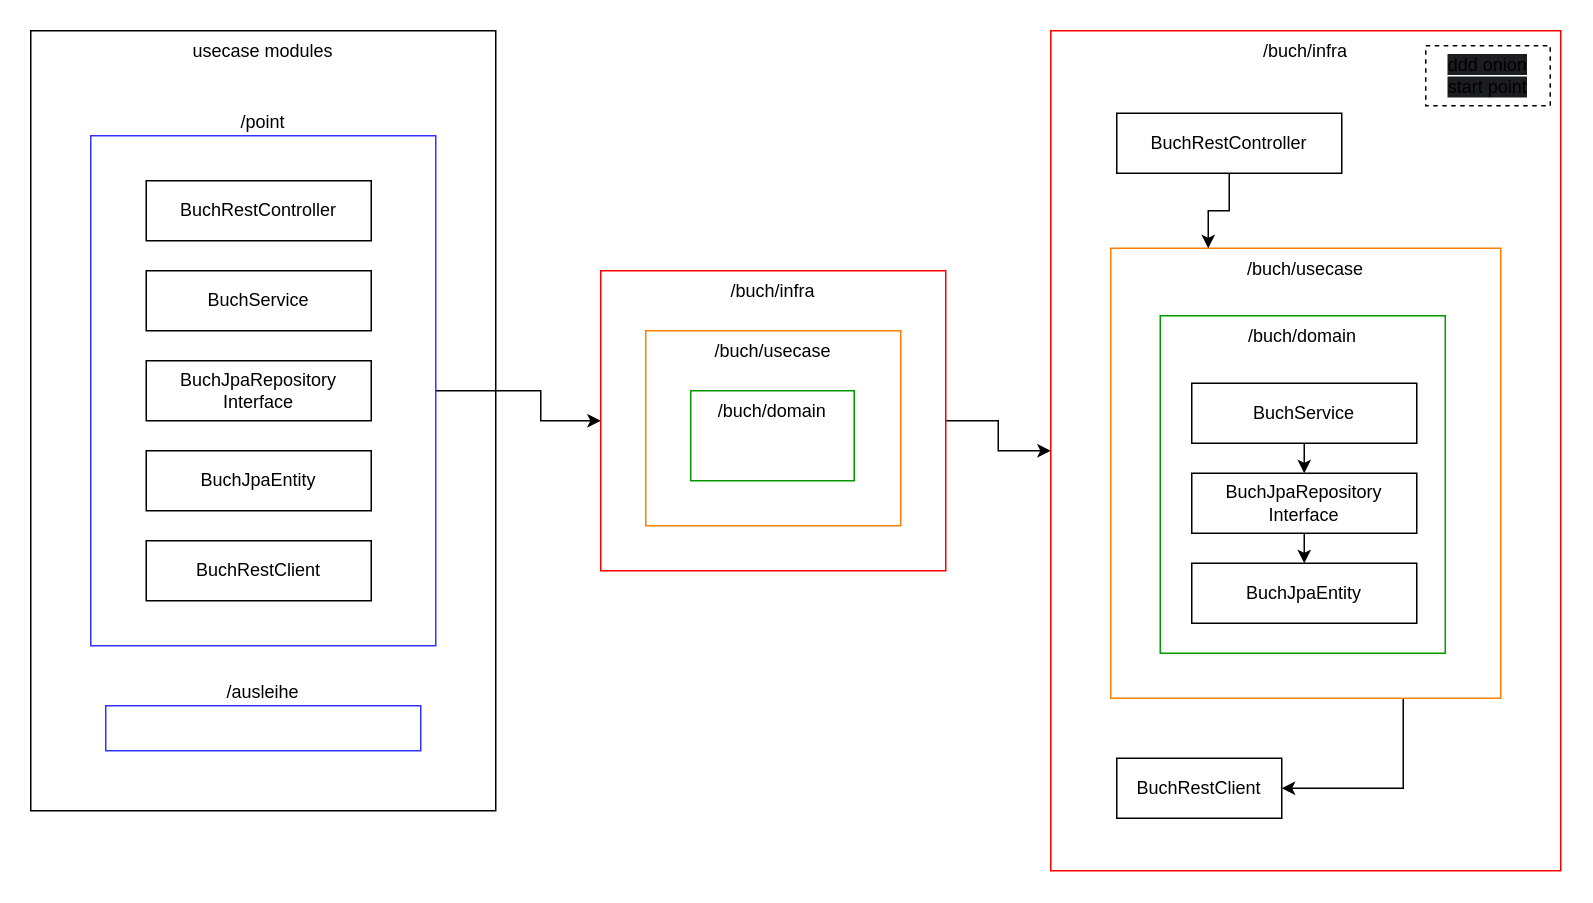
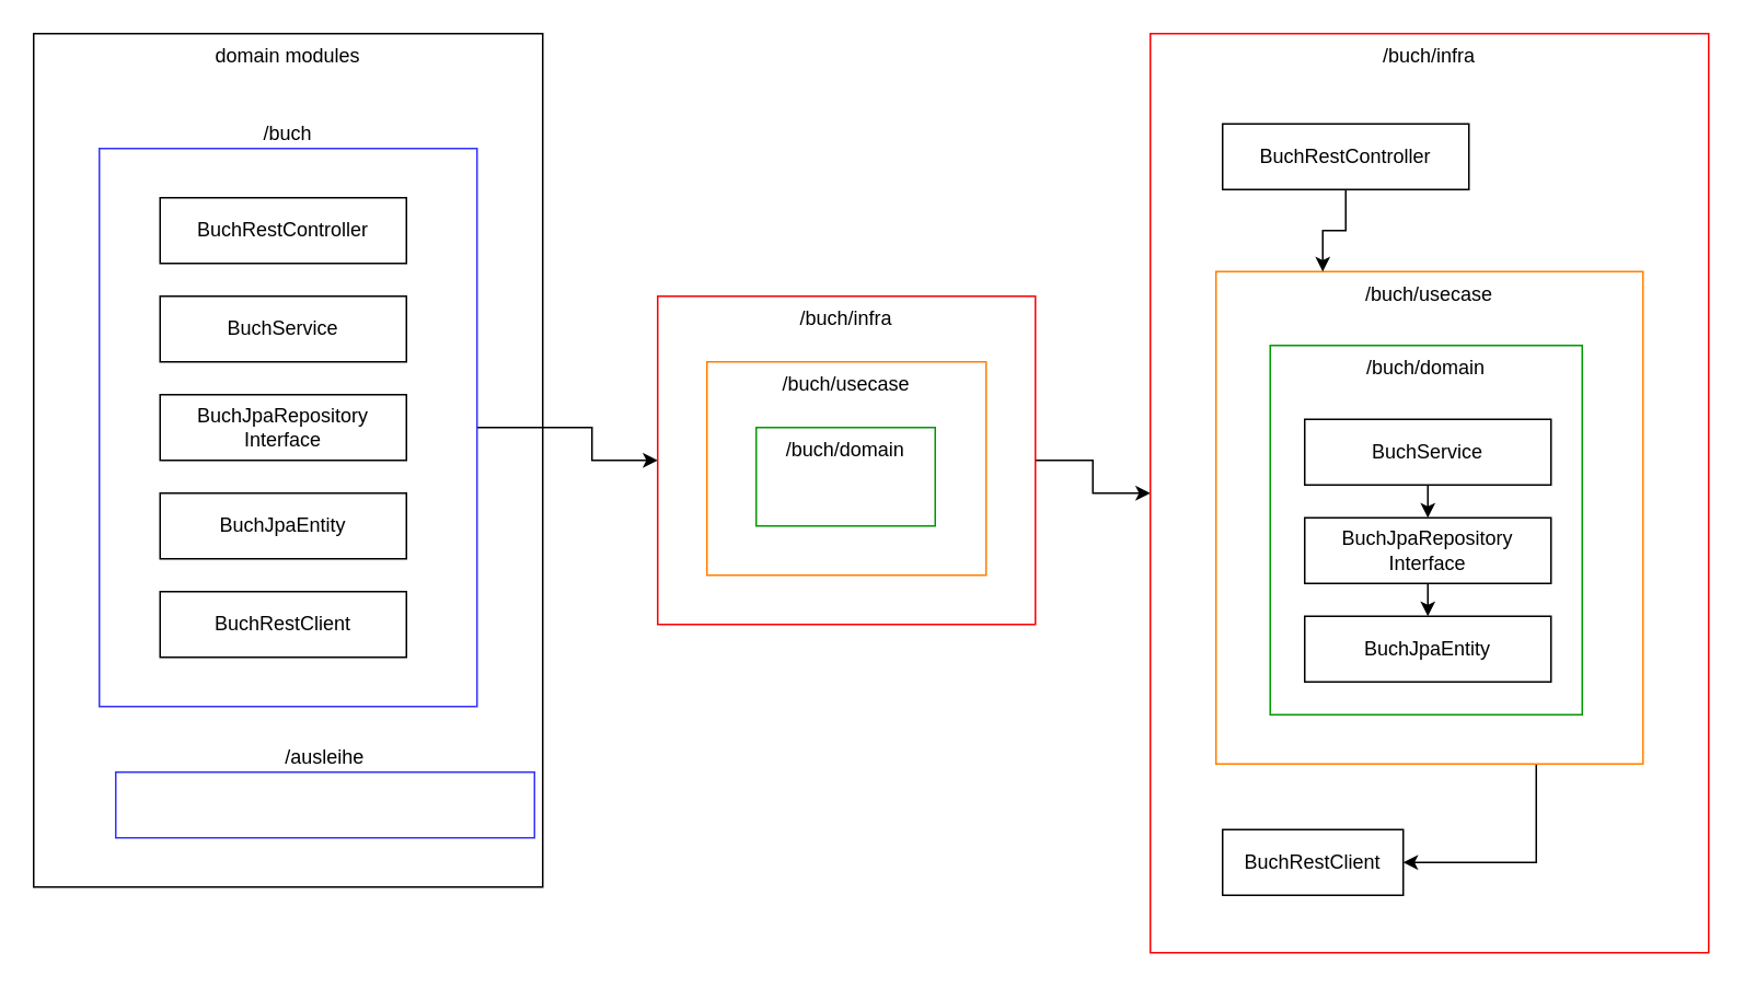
  <mxCell id="0" />
  <mxCell id="1" parent="0" />
- <mxCell id="2" value="usecase modules" style="rounded=0;whiteSpace=wrap;html=1;labelPosition=center;verticalLabelPosition=middle;align=center;verticalAlign=top;" parent="1" vertex="1"><mxGeometry x="20" y="20" width="310" height="520" as="geometry" /></mxCell>
+ <mxCell id="2" value="domain modules" style="rounded=0;whiteSpace=wrap;html=1;labelPosition=center;verticalLabelPosition=middle;align=center;verticalAlign=top;" parent="1" vertex="1"><mxGeometry x="20" y="20" width="310" height="520" as="geometry" /></mxCell>
  <mxCell id="3" style="edgeStyle=orthogonalEdgeStyle;shape=connector;rounded=0;orthogonalLoop=1;jettySize=auto;html=1;exitX=1;exitY=0.5;exitDx=0;exitDy=0;entryX=0;entryY=0.5;entryDx=0;entryDy=0;strokeColor=default;align=center;verticalAlign=middle;fontFamily=Helvetica;fontSize=11;fontColor=default;labelBackgroundColor=default;endArrow=classic;endFill=1;" parent="1" source="4" target="11" edge="1"><mxGeometry relative="1" as="geometry"><Array as="points"><mxPoint x="360" y="260" /><mxPoint x="360" y="280" /></Array></mxGeometry></mxCell>
- <mxCell id="4" value="/point" style="rounded=0;whiteSpace=wrap;html=1;labelPosition=center;verticalLabelPosition=top;align=center;verticalAlign=bottom;strokeColor=#3333FF;" parent="1" vertex="1"><mxGeometry x="60" y="90" width="230" height="340" as="geometry" /></mxCell>
+ <mxCell id="4" value="/buch" style="rounded=0;whiteSpace=wrap;html=1;labelPosition=center;verticalLabelPosition=top;align=center;verticalAlign=bottom;strokeColor=#3333FF;" parent="1" vertex="1"><mxGeometry x="60" y="90" width="230" height="340" as="geometry" /></mxCell>
  <mxCell id="5" value="BuchRestController" style="rounded=0;whiteSpace=wrap;html=1;labelPosition=center;verticalLabelPosition=middle;align=center;verticalAlign=middle;" parent="1" vertex="1"><mxGeometry x="97" y="120" width="150" height="40" as="geometry" /></mxCell>
  <mxCell id="6" value="BuchService" style="rounded=0;whiteSpace=wrap;html=1;labelPosition=center;verticalLabelPosition=middle;align=center;verticalAlign=middle;" parent="1" vertex="1"><mxGeometry x="97" y="180" width="150" height="40" as="geometry" /></mxCell>
  <mxCell id="7" value="BuchJpaRepository&lt;div&gt;Interface&lt;/div&gt;" style="rounded=0;whiteSpace=wrap;html=1;labelPosition=center;verticalLabelPosition=middle;align=center;verticalAlign=middle;" parent="1" vertex="1"><mxGeometry x="97" y="240" width="150" height="40" as="geometry" /></mxCell>
  <mxCell id="8" value="BuchJpaEntity" style="rounded=0;whiteSpace=wrap;html=1;labelPosition=center;verticalLabelPosition=middle;align=center;verticalAlign=middle;" parent="1" vertex="1"><mxGeometry x="97" y="300" width="150" height="40" as="geometry" /></mxCell>
  <mxCell id="9" value="BuchRestClient" style="rounded=0;whiteSpace=wrap;html=1;labelPosition=center;verticalLabelPosition=middle;align=center;verticalAlign=middle;" parent="1" vertex="1"><mxGeometry x="97" y="360" width="150" height="40" as="geometry" /></mxCell>
  <mxCell id="10" style="edgeStyle=orthogonalEdgeStyle;shape=connector;rounded=0;orthogonalLoop=1;jettySize=auto;html=1;exitX=1;exitY=0.5;exitDx=0;exitDy=0;entryX=0;entryY=0.5;entryDx=0;entryDy=0;strokeColor=default;align=center;verticalAlign=middle;fontFamily=Helvetica;fontSize=11;fontColor=default;labelBackgroundColor=default;endArrow=classic;endFill=1;" parent="1" source="11" target="15" edge="1"><mxGeometry relative="1" as="geometry" /></mxCell>
  <mxCell id="11" value="/buch/infra" style="rounded=0;whiteSpace=wrap;html=1;labelPosition=center;verticalLabelPosition=middle;align=center;verticalAlign=top;strokeColor=#FF0000;" parent="1" vertex="1"><mxGeometry x="400" y="180" width="230" height="200" as="geometry" /></mxCell>
  <mxCell id="12" value="/buch/usecase" style="rounded=0;whiteSpace=wrap;html=1;labelPosition=center;verticalLabelPosition=middle;align=center;verticalAlign=top;strokeColor=#FF8000;" parent="1" vertex="1"><mxGeometry x="430" y="220" width="170" height="130" as="geometry" /></mxCell>
  <mxCell id="13" value="/buch/domain" style="rounded=0;whiteSpace=wrap;html=1;labelPosition=center;verticalLabelPosition=middle;align=center;verticalAlign=top;strokeColor=#009900;" parent="1" vertex="1"><mxGeometry x="460" y="260" width="109" height="60" as="geometry" /></mxCell>
- <mxCell id="14" value="/ausleihe" style="rounded=0;whiteSpace=wrap;html=1;labelPosition=center;verticalLabelPosition=top;align=center;verticalAlign=bottom;strokeColor=#3333FF;" parent="1" vertex="1"><mxGeometry x="70" y="470" width="210" height="30" as="geometry" /></mxCell>
+ <mxCell id="14" value="/ausleihe" style="rounded=0;whiteSpace=wrap;html=1;labelPosition=center;verticalLabelPosition=top;align=center;verticalAlign=bottom;strokeColor=#3333FF;" parent="1" vertex="1"><mxGeometry x="70" y="470" width="255" height="40" as="geometry" /></mxCell>
  <mxCell id="15" value="/buch/infra" style="rounded=0;whiteSpace=wrap;html=1;labelPosition=center;verticalLabelPosition=middle;align=center;verticalAlign=top;strokeColor=#FF0000;" parent="1" vertex="1"><mxGeometry x="700" y="20" width="340" height="560" as="geometry" /></mxCell>
  <mxCell id="16" style="edgeStyle=orthogonalEdgeStyle;shape=connector;rounded=0;orthogonalLoop=1;jettySize=auto;html=1;exitX=0.75;exitY=1;exitDx=0;exitDy=0;entryX=1;entryY=0.5;entryDx=0;entryDy=0;strokeColor=default;align=center;verticalAlign=middle;fontFamily=Helvetica;fontSize=11;fontColor=default;labelBackgroundColor=default;endArrow=classic;endFill=1;" parent="1" source="17" target="21" edge="1"><mxGeometry relative="1" as="geometry" /></mxCell>
  <mxCell id="17" value="/buch/usecase" style="rounded=0;whiteSpace=wrap;html=1;labelPosition=center;verticalLabelPosition=middle;align=center;verticalAlign=top;strokeColor=#FF8000;" parent="1" vertex="1"><mxGeometry x="740" y="165" width="260" height="300" as="geometry" /></mxCell>
  <mxCell id="18" value="/buch/domain" style="rounded=0;whiteSpace=wrap;html=1;labelPosition=center;verticalLabelPosition=middle;align=center;verticalAlign=top;strokeColor=#009900;" parent="1" vertex="1"><mxGeometry x="773" y="210" width="190" height="225" as="geometry" /></mxCell>
  <mxCell id="19" style="edgeStyle=orthogonalEdgeStyle;shape=connector;rounded=0;orthogonalLoop=1;jettySize=auto;html=1;exitX=0.5;exitY=1;exitDx=0;exitDy=0;entryX=0.25;entryY=0;entryDx=0;entryDy=0;strokeColor=default;align=center;verticalAlign=middle;fontFamily=Helvetica;fontSize=11;fontColor=default;labelBackgroundColor=default;endArrow=classic;endFill=1;" parent="1" source="20" target="17" edge="1"><mxGeometry relative="1" as="geometry" /></mxCell>
  <mxCell id="20" value="BuchRestController" style="rounded=0;whiteSpace=wrap;html=1;labelPosition=center;verticalLabelPosition=middle;align=center;verticalAlign=middle;" parent="1" vertex="1"><mxGeometry x="744" y="75" width="150" height="40" as="geometry" /></mxCell>
  <mxCell id="21" value="BuchRestClient" style="rounded=0;whiteSpace=wrap;html=1;labelPosition=center;verticalLabelPosition=middle;align=center;verticalAlign=middle;" parent="1" vertex="1"><mxGeometry x="744" y="505" width="110" height="40" as="geometry" /></mxCell>
- <mxCell id="22" value="&lt;span style=&quot;font-size: 12px; background-color: rgb(27, 29, 30);&quot;&gt;ddd onion&lt;/span&gt;&lt;div&gt;&lt;span style=&quot;font-size: 12px; background-color: rgb(27, 29, 30);&quot;&gt;start point&lt;/span&gt;&lt;/div&gt;" style="rounded=0;whiteSpace=wrap;html=1;fontFamily=Helvetica;fontSize=11;fontColor=default;labelBackgroundColor=default;dashed=1;" parent="1" vertex="1"><mxGeometry x="950" y="30" width="83" height="40" as="geometry" /></mxCell>
  <mxCell id="23" style="edgeStyle=orthogonalEdgeStyle;shape=connector;rounded=0;orthogonalLoop=1;jettySize=auto;html=1;exitX=0.5;exitY=1;exitDx=0;exitDy=0;entryX=0.5;entryY=0;entryDx=0;entryDy=0;strokeColor=default;align=center;verticalAlign=middle;fontFamily=Helvetica;fontSize=11;fontColor=default;labelBackgroundColor=default;endArrow=classic;endFill=1;" parent="1" source="24" target="26" edge="1"><mxGeometry relative="1" as="geometry" /></mxCell>
  <mxCell id="24" value="BuchService" style="rounded=0;whiteSpace=wrap;html=1;labelPosition=center;verticalLabelPosition=middle;align=center;verticalAlign=middle;" parent="1" vertex="1"><mxGeometry x="794" y="255" width="150" height="40" as="geometry" /></mxCell>
  <mxCell id="25" style="edgeStyle=orthogonalEdgeStyle;shape=connector;rounded=0;orthogonalLoop=1;jettySize=auto;html=1;exitX=0.5;exitY=1;exitDx=0;exitDy=0;entryX=0.5;entryY=0;entryDx=0;entryDy=0;strokeColor=default;align=center;verticalAlign=middle;fontFamily=Helvetica;fontSize=11;fontColor=default;labelBackgroundColor=default;endArrow=classic;endFill=1;" parent="1" source="26" target="27" edge="1"><mxGeometry relative="1" as="geometry" /></mxCell>
  <mxCell id="26" value="BuchJpaRepository&lt;div&gt;Interface&lt;/div&gt;" style="rounded=0;whiteSpace=wrap;html=1;labelPosition=center;verticalLabelPosition=middle;align=center;verticalAlign=middle;" parent="1" vertex="1"><mxGeometry x="794" y="315" width="150" height="40" as="geometry" /></mxCell>
  <mxCell id="27" value="BuchJpaEntity" style="rounded=0;whiteSpace=wrap;html=1;labelPosition=center;verticalLabelPosition=middle;align=center;verticalAlign=middle;" parent="1" vertex="1"><mxGeometry x="794" y="375" width="150" height="40" as="geometry" /></mxCell>
